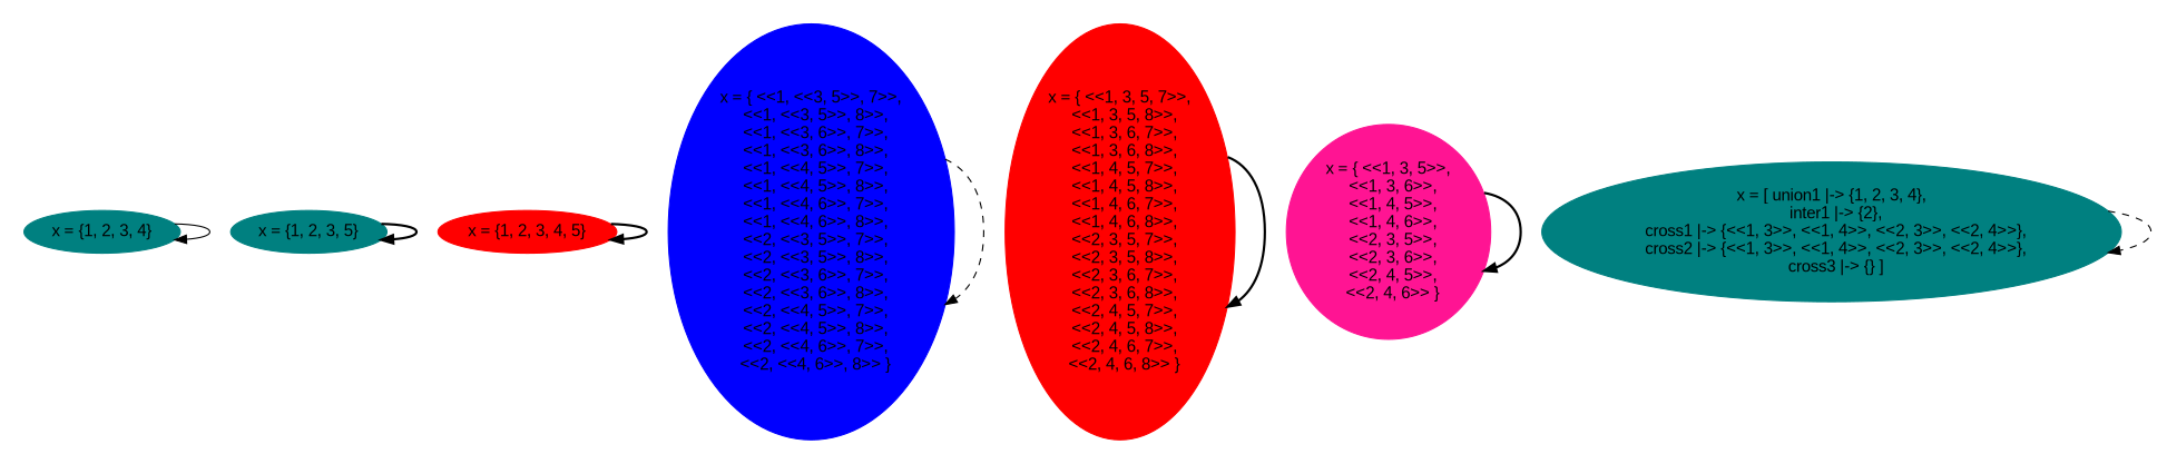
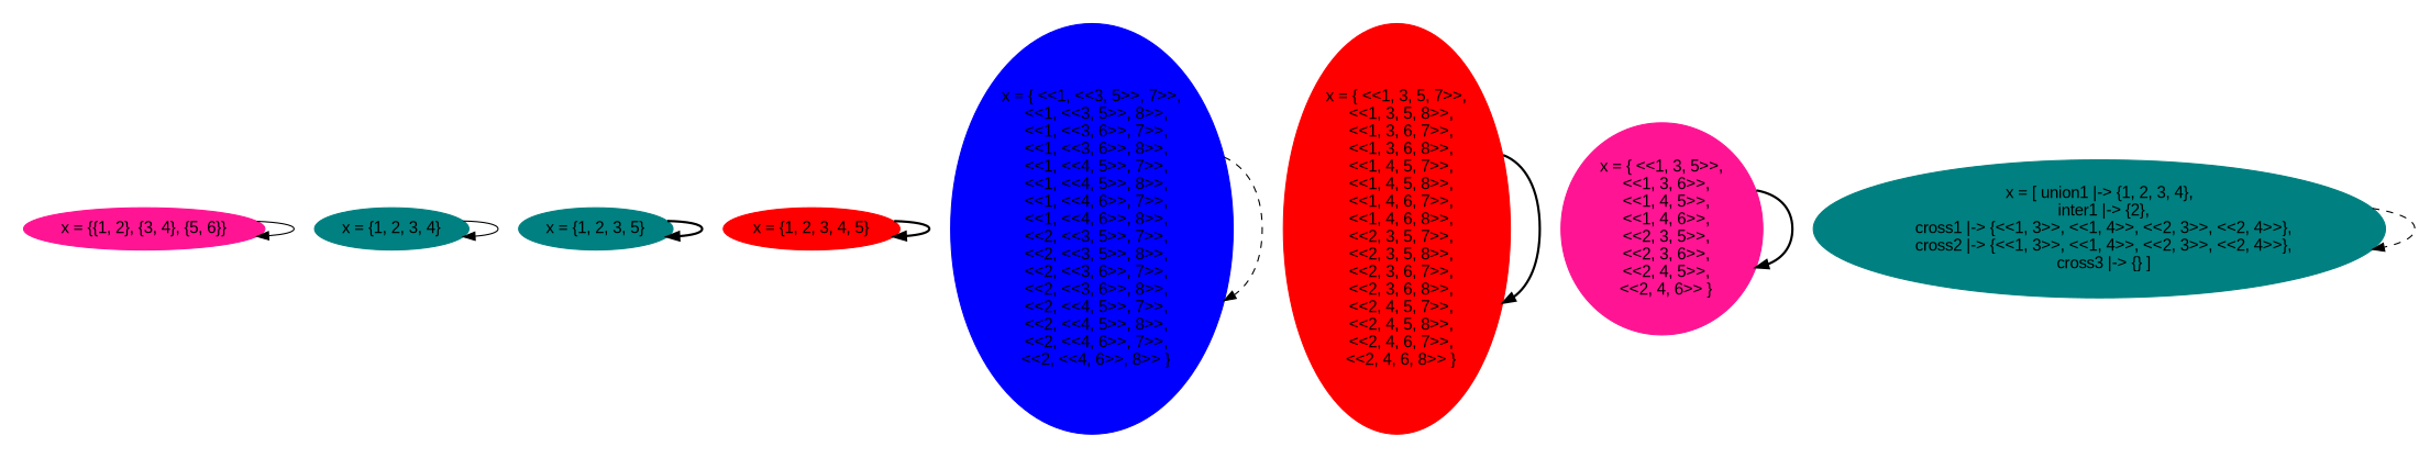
  strict digraph {
    nodesep=0.35
    fontname="Liberation Sans"
    node [style=filled color=teal fontname="Liberation Sans"]
    edge [color=black fontcolor=black style=bold fontname="Liberation Sans"]
    n1 [label="x = [ union1 |-> {1, 2, 3, 4},\n  inter1 |-> {2},\n  cross1 |-> {<<1, 3>>, <<1, 4>>, <<2, 3>>, <<2, 4>>},\n  cross2 |-> {<<1, 3>>, <<1, 4>>, <<2, 3>>, <<2, 4>>},\n  cross3 |-> {} ]"]
    n2 [label="x = { <<1, 3, 5>>,\n  <<1, 3, 6>>,\n  <<1, 4, 5>>,\n  <<1, 4, 6>>,\n  <<2, 3, 5>>,\n  <<2, 3, 6>>,\n  <<2, 4, 5>>,\n  <<2, 4, 6>> }" color=deeppink]
    n3 [label="x = { <<1, 3, 5, 7>>,\n  <<1, 3, 5, 8>>,\n  <<1, 3, 6, 7>>,\n  <<1, 3, 6, 8>>,\n  <<1, 4, 5, 7>>,\n  <<1, 4, 5, 8>>,\n  <<1, 4, 6, 7>>,\n  <<1, 4, 6, 8>>,\n  <<2, 3, 5, 7>>,\n  <<2, 3, 5, 8>>,\n  <<2, 3, 6, 7>>,\n  <<2, 3, 6, 8>>,\n  <<2, 4, 5, 7>>,\n  <<2, 4, 5, 8>>,\n  <<2, 4, 6, 7>>,\n  <<2, 4, 6, 8>> }" color=red]
    n4 [label="x = { <<1, <<3, 5>>, 7>>,\n  <<1, <<3, 5>>, 8>>,\n  <<1, <<3, 6>>, 7>>,\n  <<1, <<3, 6>>, 8>>,\n  <<1, <<4, 5>>, 7>>,\n  <<1, <<4, 5>>, 8>>,\n  <<1, <<4, 6>>, 7>>,\n  <<1, <<4, 6>>, 8>>,\n  <<2, <<3, 5>>, 7>>,\n  <<2, <<3, 5>>, 8>>,\n  <<2, <<3, 6>>, 7>>,\n  <<2, <<3, 6>>, 8>>,\n  <<2, <<4, 5>>, 7>>,\n  <<2, <<4, 5>>, 8>>,\n  <<2, <<4, 6>>, 7>>,\n  <<2, <<4, 6>>, 8>> }" color=blue]
    n5 [label="x = {1, 2, 3, 4, 5}" color=red]
    n6 [label="x = {1, 2, 3, 5}"]
    n7 [label="x = {1, 2, 3, 4}"]
+   n8 [label="x = {{1, 2}, {3, 4}, {5, 6}}" color=deeppink]
    subgraph cluster_1 {
      color=white
      subgraph sub_2 {
        color=white
        rank=same
        n1
        n2
        n3
        n4
        n5
        n6
        n7
+       n8
      }
    }
    n1 -> n1 [style=dashed]
    n2 -> n2
    n3 -> n3
    n4 -> n4 [style=dashed]
    n5 -> n5
    n6 -> n6
    n7 -> n7 [style=solid]
+   n8 -> n8 [style=solid]
  }
